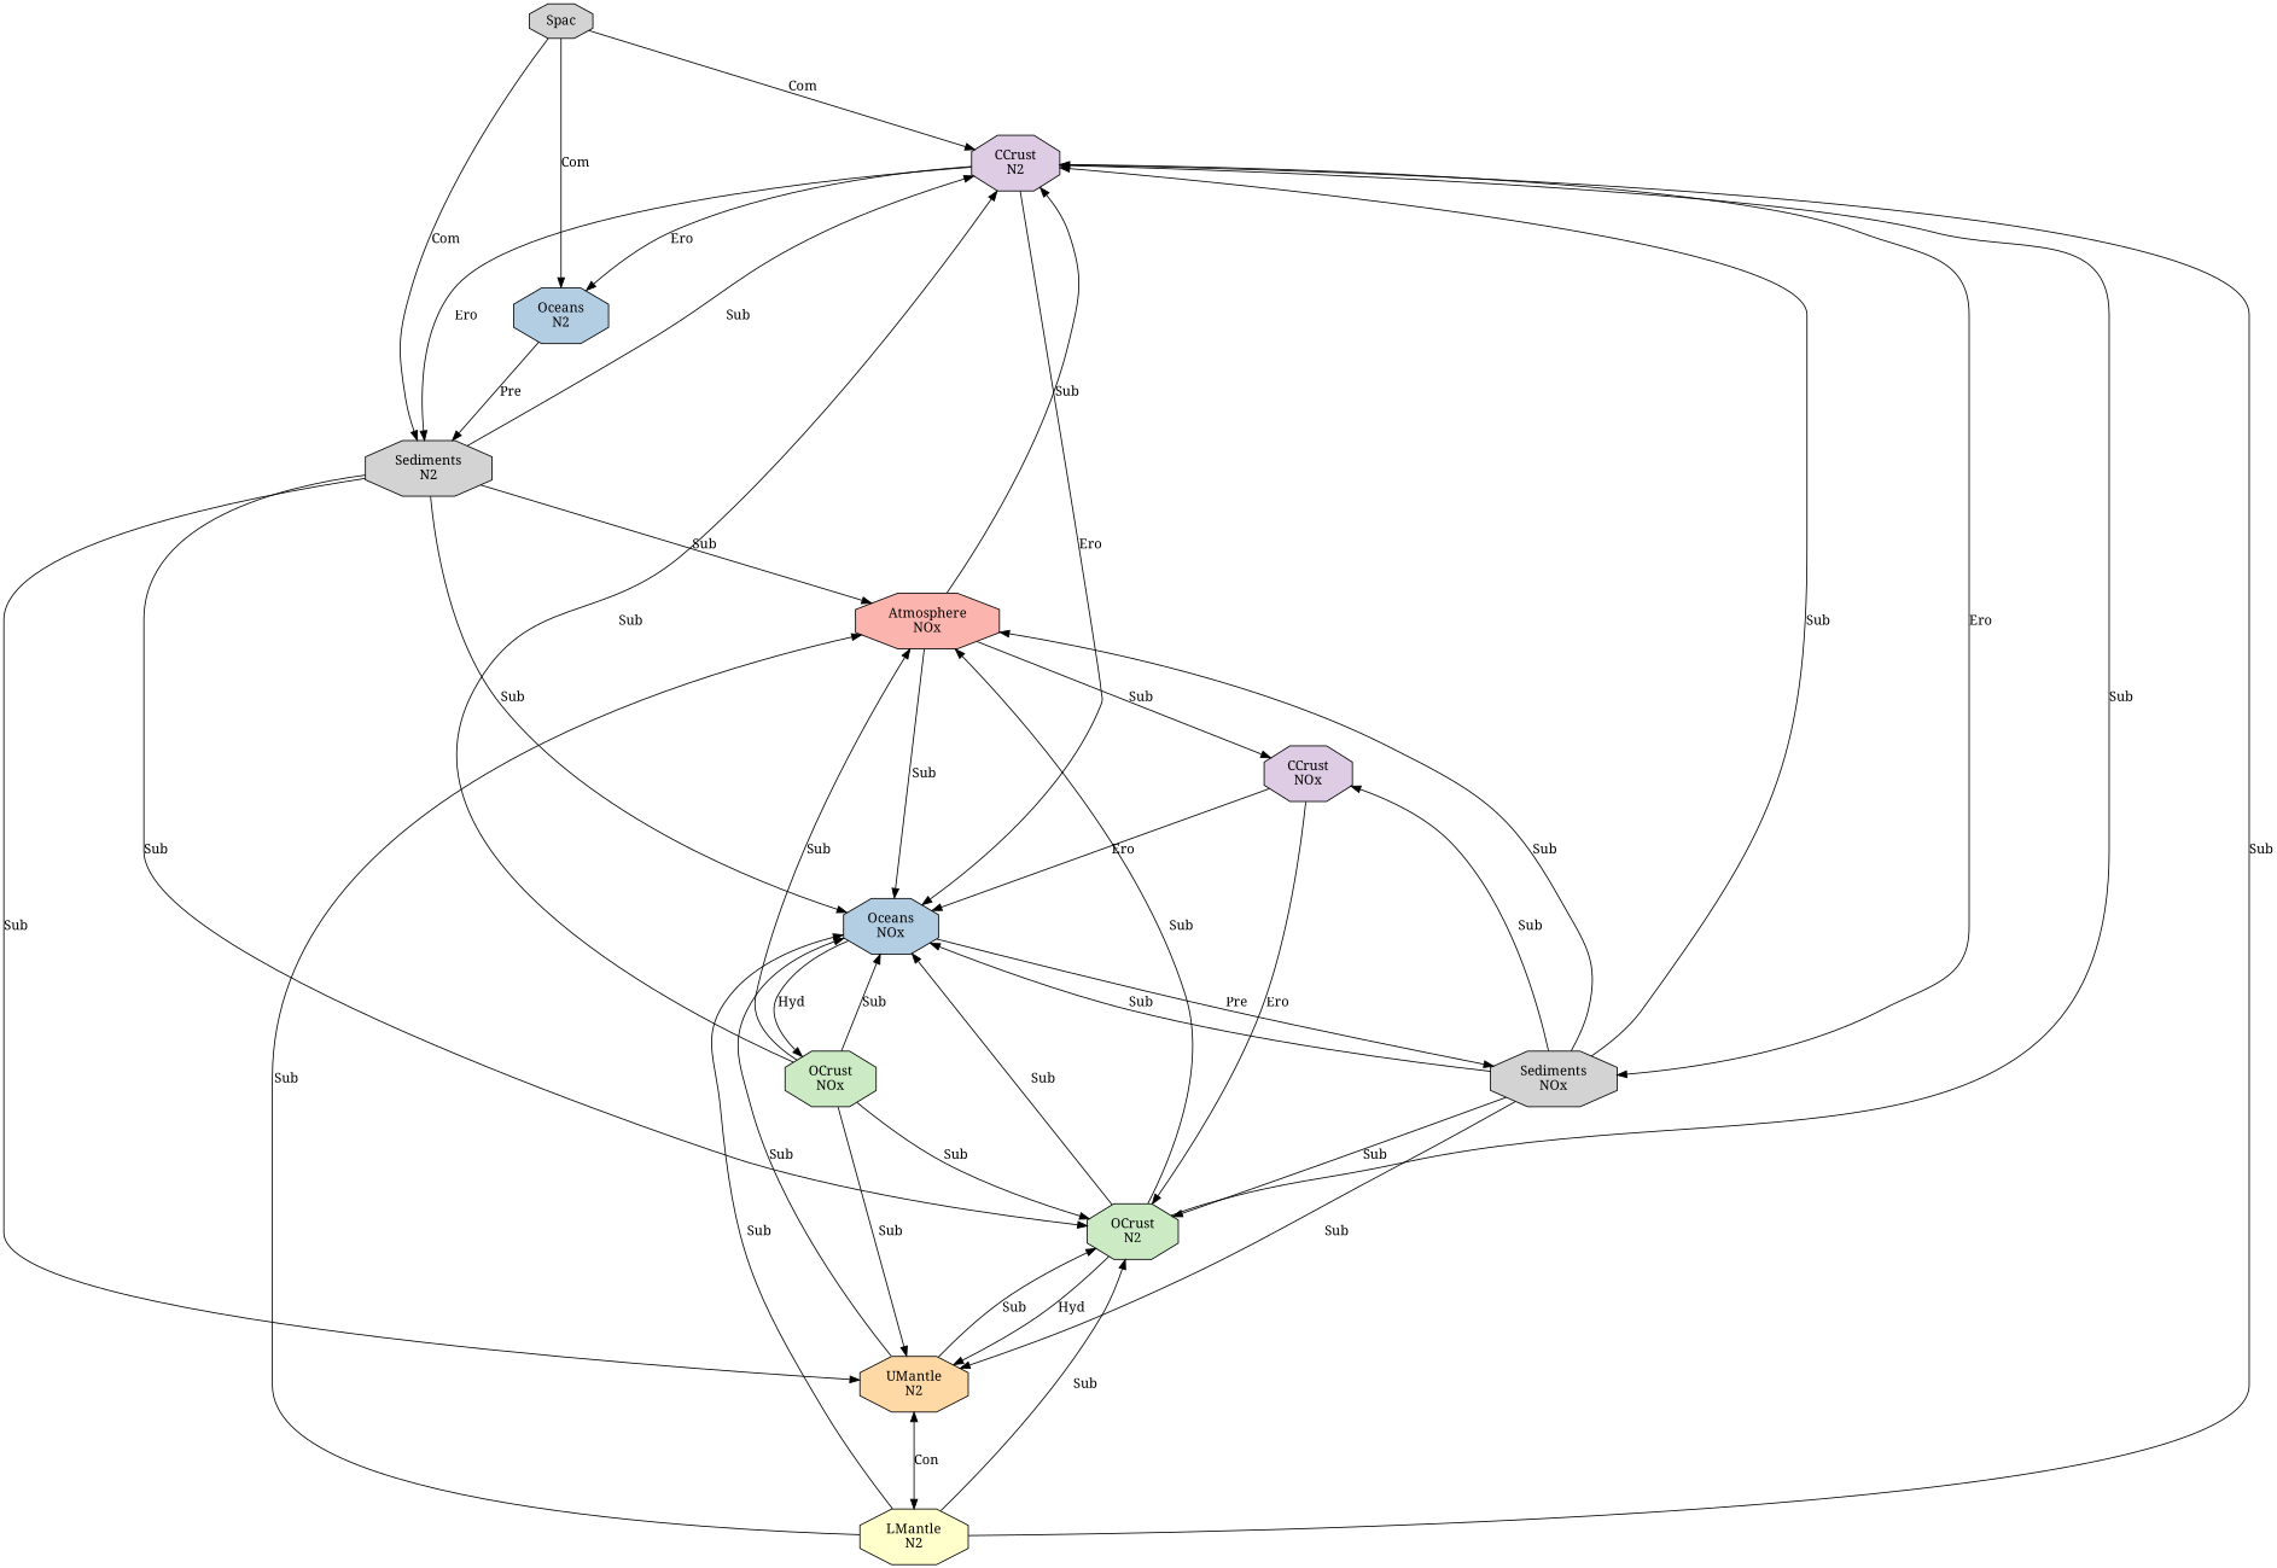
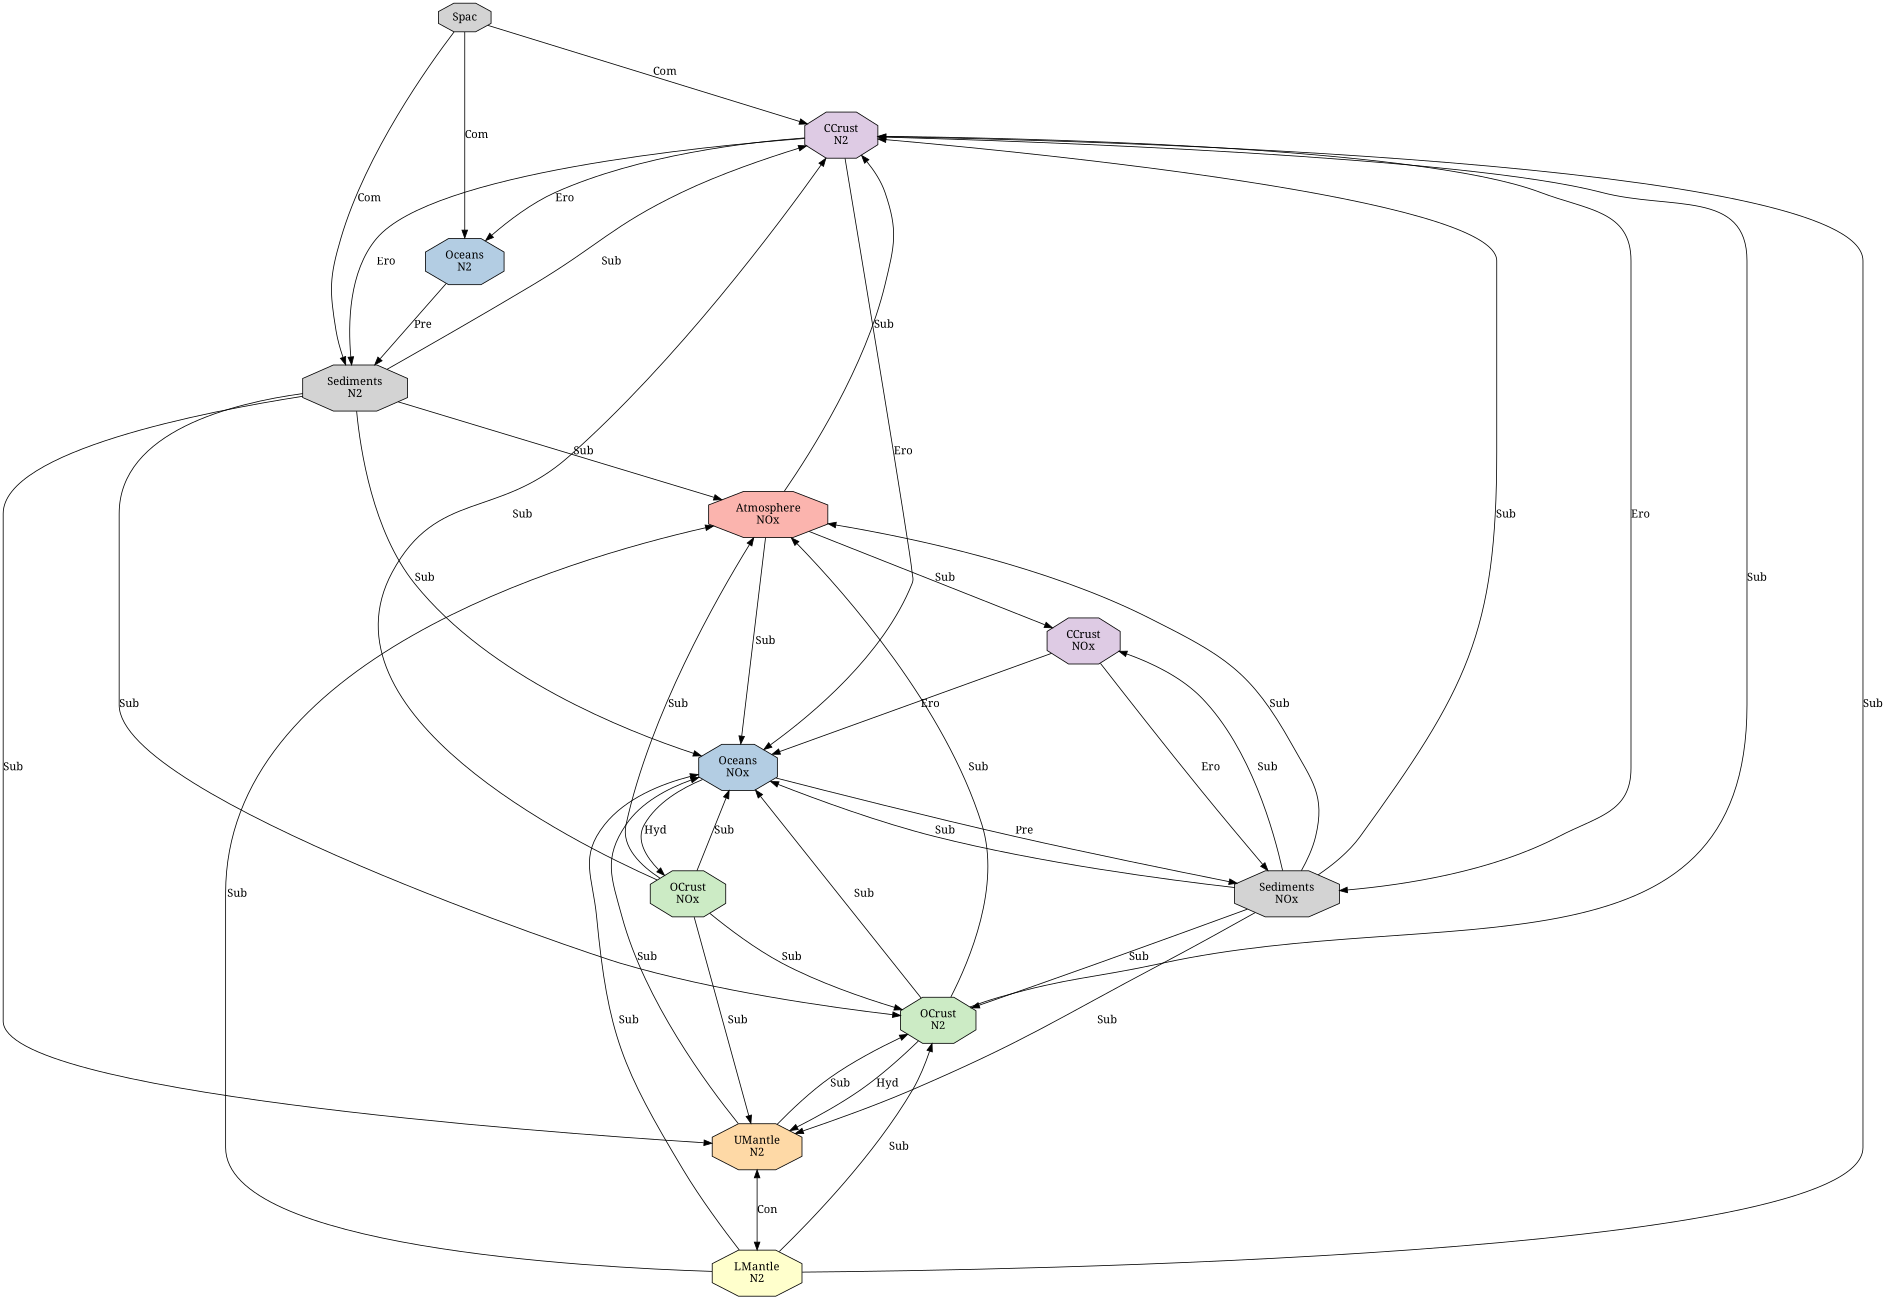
  digraph {
    fontname="Noto Serif"
    nodesep=1.0
    ranksep=1.2
    node [fontname="Noto Serif" shape=octagon style=filled]
    edge [fontname="Noto Serif"]
    n1 [fillcolor="/pastel16/4" label="CCrust\nN2"]
    n2 [fillcolor="/pastel16/2" label="Oceans\nN2"]
    n3 [label="Sediments\nN2"]
    n4 [fillcolor="/pastel16/2" label="Oceans\nNOx"]
    n5 [label="Sediments\nNOx"]
    n6 [fillcolor="/pastel16/5" label="UMantle\nN2"]
    n7 [fillcolor="/pastel16/3" label="OCrust\nN2"]
    n8 [fillcolor="/pastel16/1" label="Atmosphere\nNOx"]
    n9 [fillcolor="/pastel16/3" label="OCrust\nNOx"]
    n10 [fillcolor="/pastel16/4" label="CCrust\nNOx"]
    n11 [fillcolor="/pastel16/6" label="LMantle\nN2"]
    n12 [label="Spac\n"]
    n1 -> n2 [label=Ero]
    n1 -> n3 [label=Ero]
    n1 -> n4 [label=Ero]
    n1 -> n5 [label=Ero]
    n2 -> n3 [label=Pre]
    n3 -> n1 [label=Sub]
    n3 -> n4 [label=Sub]
    n3 -> n6 [label=Sub]
    n3 -> n7 [label=Sub]
    n3 -> n8 [label=Sub]
    n4 -> n5 [label=Pre]
    n4 -> n9 [label=Hyd]
    n5 -> n1 [label=Sub]
    n5 -> n4 [label=Sub]
    n5 -> n6 [label=Sub]
    n5 -> n7 [label=Sub]
    n5 -> n8 [label=Sub]
    n5 -> n10 [label=Sub]
    n6 -> n4 [label=Sub]
    n6 -> n7 [label=Sub]
    n6 -> n11 [dir=both label=Con]
    n7 -> n1 [label=Sub]
    n7 -> n4 [label=Sub]
    n7 -> n6 [label=Hyd]
    n7 -> n8 [label=Sub]
    n8 -> n1 [label=Sub]
    n8 -> n4 [label=Sub]
    n8 -> n10 [label=Sub]
    n9 -> n1 [label=Sub]
    n9 -> n4 [label=Sub]
    n9 -> n6 [label=Sub]
    n9 -> n7 [label=Sub]
    n9 -> n8 [label=Sub]
    n10 -> n4 [label=Ero]
-   n10 -> n7 [label=Ero]
+   n10 -> n5 [label=Ero]
    n11 -> n1 [label=Sub]
    n11 -> n4 [label=Sub]
    n11 -> n7 [label=Sub]
    n11 -> n8 [label=Sub]
    n12 -> n1 [label=Com]
    n12 -> n2 [label=Com]
    n12 -> n3 [label=Com]
  }
